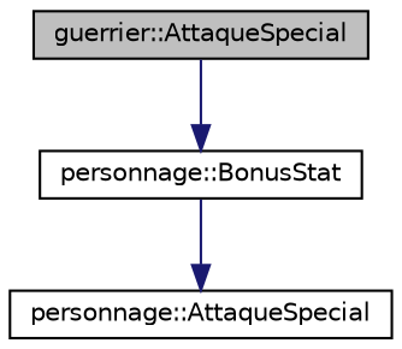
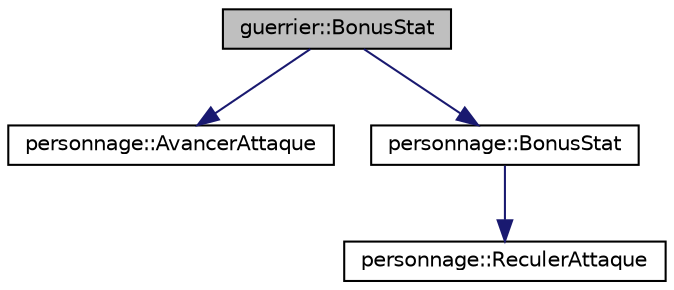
  digraph {
    rankdir=TB
    node [color=black fillcolor=white fontname=Helvetica fontsize=10 shape=record style=filled]
    edge [color=midnightblue fontname=Helvetica fontsize=10 labelfontname=Helvetica labelfontsize=10 style=solid]
-   n1 [fillcolor=grey75 fontcolor=black height=0.2 label="guerrier::AttaqueSpecial" width=0.4]
+   n1 [fillcolor=grey75 fontcolor=black height=0.2 label="guerrier::BonusStat" width=0.4]
+   n2 [height=0.2 label="personnage::AvancerAttaque" width=0.4]
    n3 [height=0.2 label="personnage::BonusStat" width=0.4]
-   n4 [height=0.2 label="personnage::AttaqueSpecial" width=0.4]
+   n4 [height=0.2 label="personnage::ReculerAttaque" width=0.4]
+   n1 -> n2
    n1 -> n3
    n3 -> n4
  }
